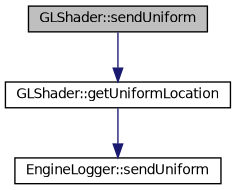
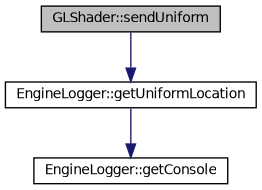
  digraph {
    rankdir=TB
    node [color=black fillcolor=white fontname=Helvetica fontsize=10 shape=record style=filled]
    edge [color=midnightblue fontname=Helvetica fontsize=10 labelfontname=Helvetica labelfontsize=10 style=solid]
    n1 [fillcolor=grey75 fontcolor=black height=0.2 label="GLShader::sendUniform" width=0.4]
-   n2 [height=0.2 label="GLShader::getUniformLocation" width=0.4]
-   n3 [height=0.2 label="EngineLogger::sendUniform" width=0.4]
+   n2 [height=0.2 label="EngineLogger::getUniformLocation" width=0.4]
+   n3 [height=0.2 label="EngineLogger::getConsole" width=0.4]
    n1 -> n2
    n2 -> n3
  }
